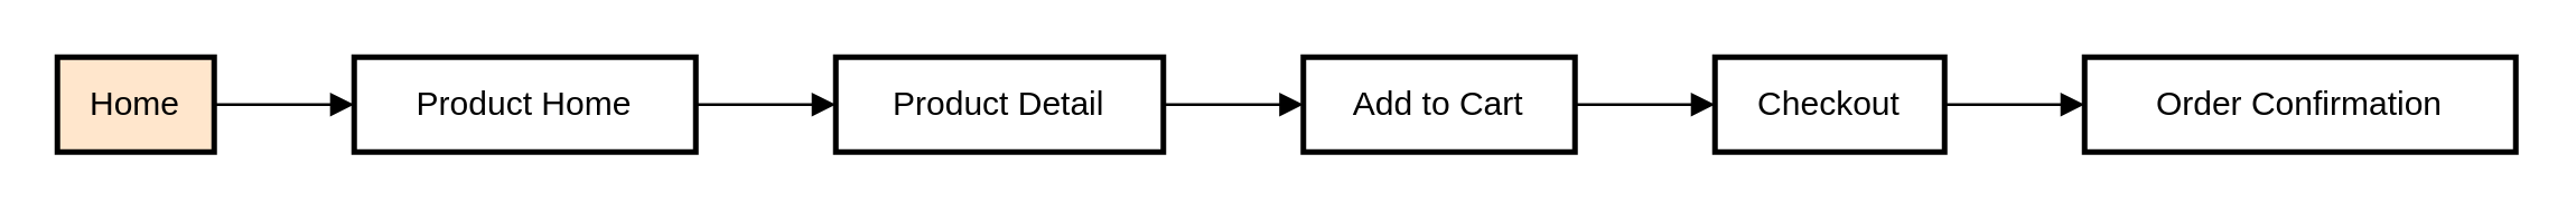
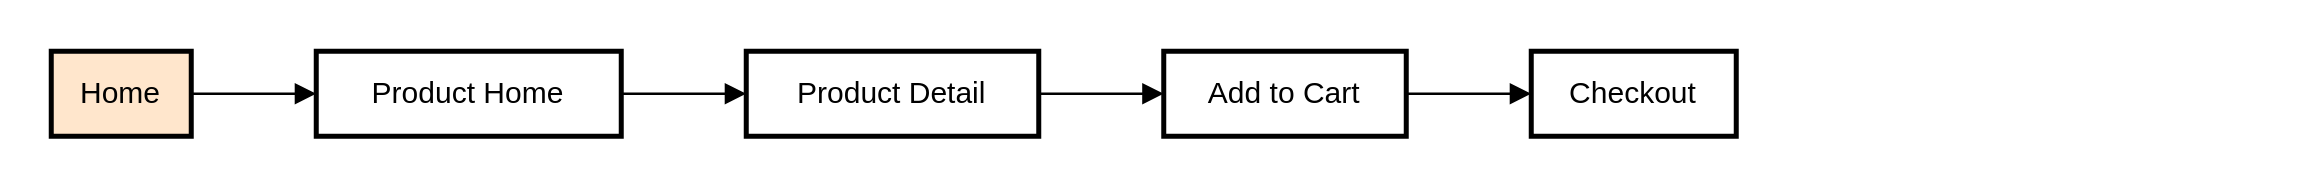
  <mxCell id="0" />
  <mxCell id="1" parent="0" />
  <mxCell id="2" value="Home" style="whiteSpace=wrap;strokeWidth=2;fillColor=#ffe6cc;" vertex="1" parent="1"><mxGeometry width="56" height="34" as="geometry" x="20" y="20" /></mxCell>
  <mxCell id="3" value="Product Home" style="whiteSpace=wrap;strokeWidth=2;" vertex="1" parent="1"><mxGeometry x="126" width="122" height="34" as="geometry" y="20" /></mxCell>
  <mxCell id="4" value="Product Detail" style="whiteSpace=wrap;strokeWidth=2;" vertex="1" parent="1"><mxGeometry x="298" width="117" height="34" as="geometry" y="20" /></mxCell>
  <mxCell id="5" value="Add to Cart" style="whiteSpace=wrap;strokeWidth=2;" vertex="1" parent="1"><mxGeometry x="465" width="97" height="34" as="geometry" y="20" /></mxCell>
  <mxCell id="6" value="Checkout" style="whiteSpace=wrap;strokeWidth=2;" vertex="1" parent="1"><mxGeometry x="612" width="82" height="34" as="geometry" y="20" /></mxCell>
- <mxCell id="7" value="Order Confirmation" style="whiteSpace=wrap;strokeWidth=2;" vertex="1" parent="1"><mxGeometry x="744" width="154" height="34" as="geometry" y="20" /></mxCell>
  <mxCell id="8" value="" style="curved=1;startArrow=none;endArrow=block;exitX=1.001;exitY=0.5;entryX=0.001;entryY=0.5;" edge="1" parent="1" source="2" target="3"><mxGeometry relative="1" as="geometry"><Array as="points" /></mxGeometry></mxCell>
  <mxCell id="9" value="" style="curved=1;startArrow=none;endArrow=block;exitX=0.997;exitY=0.5;entryX=-0.003;entryY=0.5;" edge="1" parent="1" source="3" target="4"><mxGeometry relative="1" as="geometry"><Array as="points" /></mxGeometry></mxCell>
  <mxCell id="10" value="" style="curved=1;startArrow=none;endArrow=block;exitX=0.999;exitY=0.5;entryX=-0.001;entryY=0.5;" edge="1" parent="1" source="4" target="5"><mxGeometry relative="1" as="geometry"><Array as="points" /></mxGeometry></mxCell>
  <mxCell id="11" value="" style="curved=1;startArrow=none;endArrow=block;exitX=1.003;exitY=0.5;entryX=0.003;entryY=0.5;" edge="1" parent="1" source="5" target="6"><mxGeometry relative="1" as="geometry"><Array as="points" /></mxGeometry></mxCell>
- <mxCell id="12" value="" style="curved=1;startArrow=none;endArrow=block;exitX=1.0;exitY=0.5;entryX=-0.0;entryY=0.5;" edge="1" parent="1" source="6" target="7"><mxGeometry relative="1" as="geometry"><Array as="points" /></mxGeometry></mxCell>
